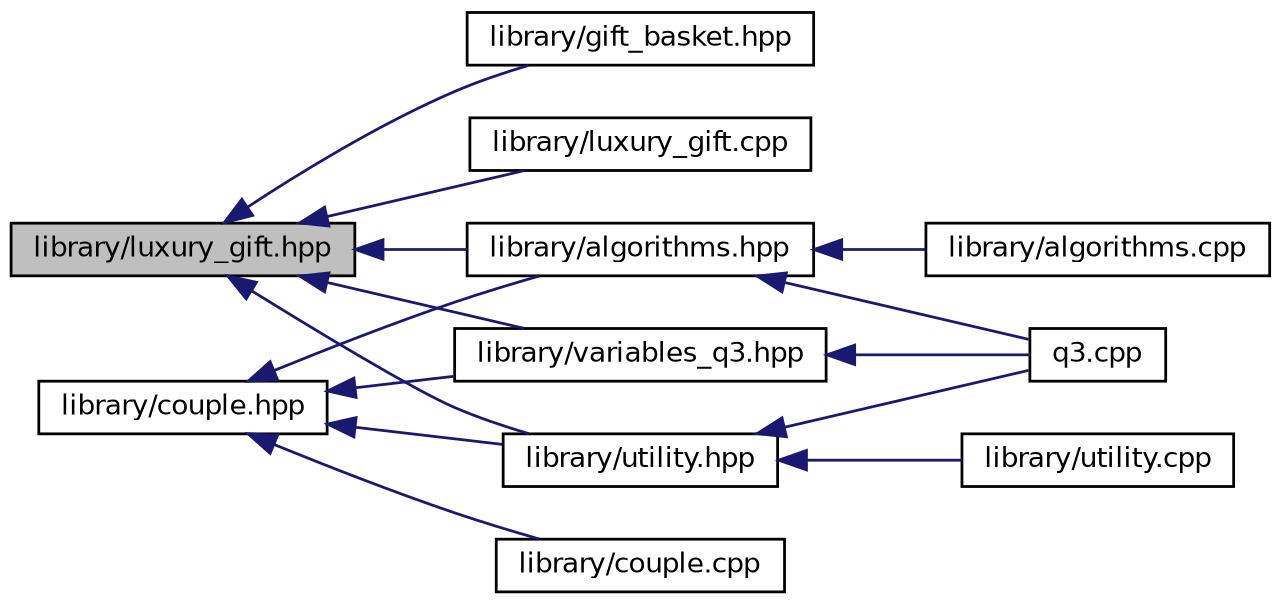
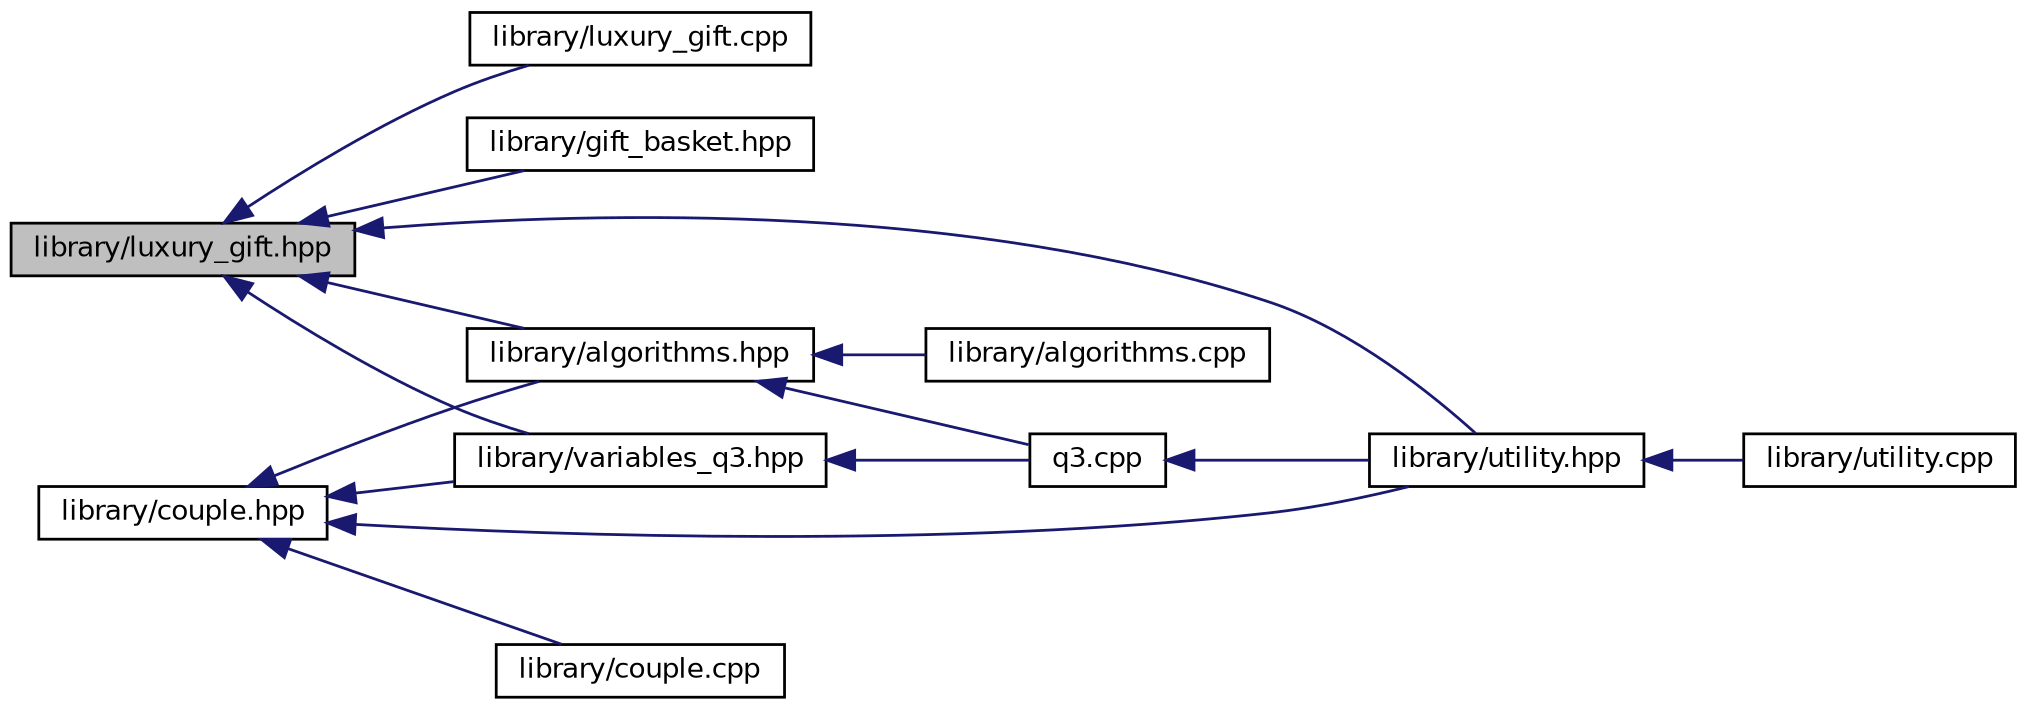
  digraph {
    rankdir=LR
    node [color=black fillcolor=white fontname=Helvetica fontsize=10 shape=record style=filled]
    edge [color=midnightblue dir=back fontname=Helvetica fontsize=10 labelfontname=Helvetica labelfontsize=10 style=solid]
    n1 [fillcolor=grey75 fontcolor=black height=0.2 label="library/luxury_gift.hpp" width=0.4]
    n2 [height=0.2 label="library/gift_basket.hpp" width=0.4]
    n3 [height=0.2 label="library/algorithms.hpp" width=0.4]
    n4 [height=0.2 label="library/utility.hpp" width=0.4]
    n5 [height=0.2 label="library/variables_q3.hpp" width=0.4]
    n6 [height=0.2 label="library/luxury_gift.cpp" width=0.4]
    n7 [height=0.2 label="library/algorithms.cpp" width=0.4]
    n8 [height=0.2 label="q3.cpp" width=0.4]
    n9 [height=0.2 label="library/utility.cpp" width=0.4]
    n10 [height=0.2 label="library/couple.hpp" width=0.4]
    n11 [height=0.2 label="library/couple.cpp" width=0.4]
    n1 -> n2
    n1 -> n3
    n1 -> n4
    n1 -> n5
    n1 -> n6
    n3 -> n7
    n3 -> n8
-   n4 -> n8
+   n8 -> n4
    n4 -> n9
    n5 -> n8
    n10 -> n3
    n10 -> n4
    n10 -> n5
    n10 -> n11
  }
